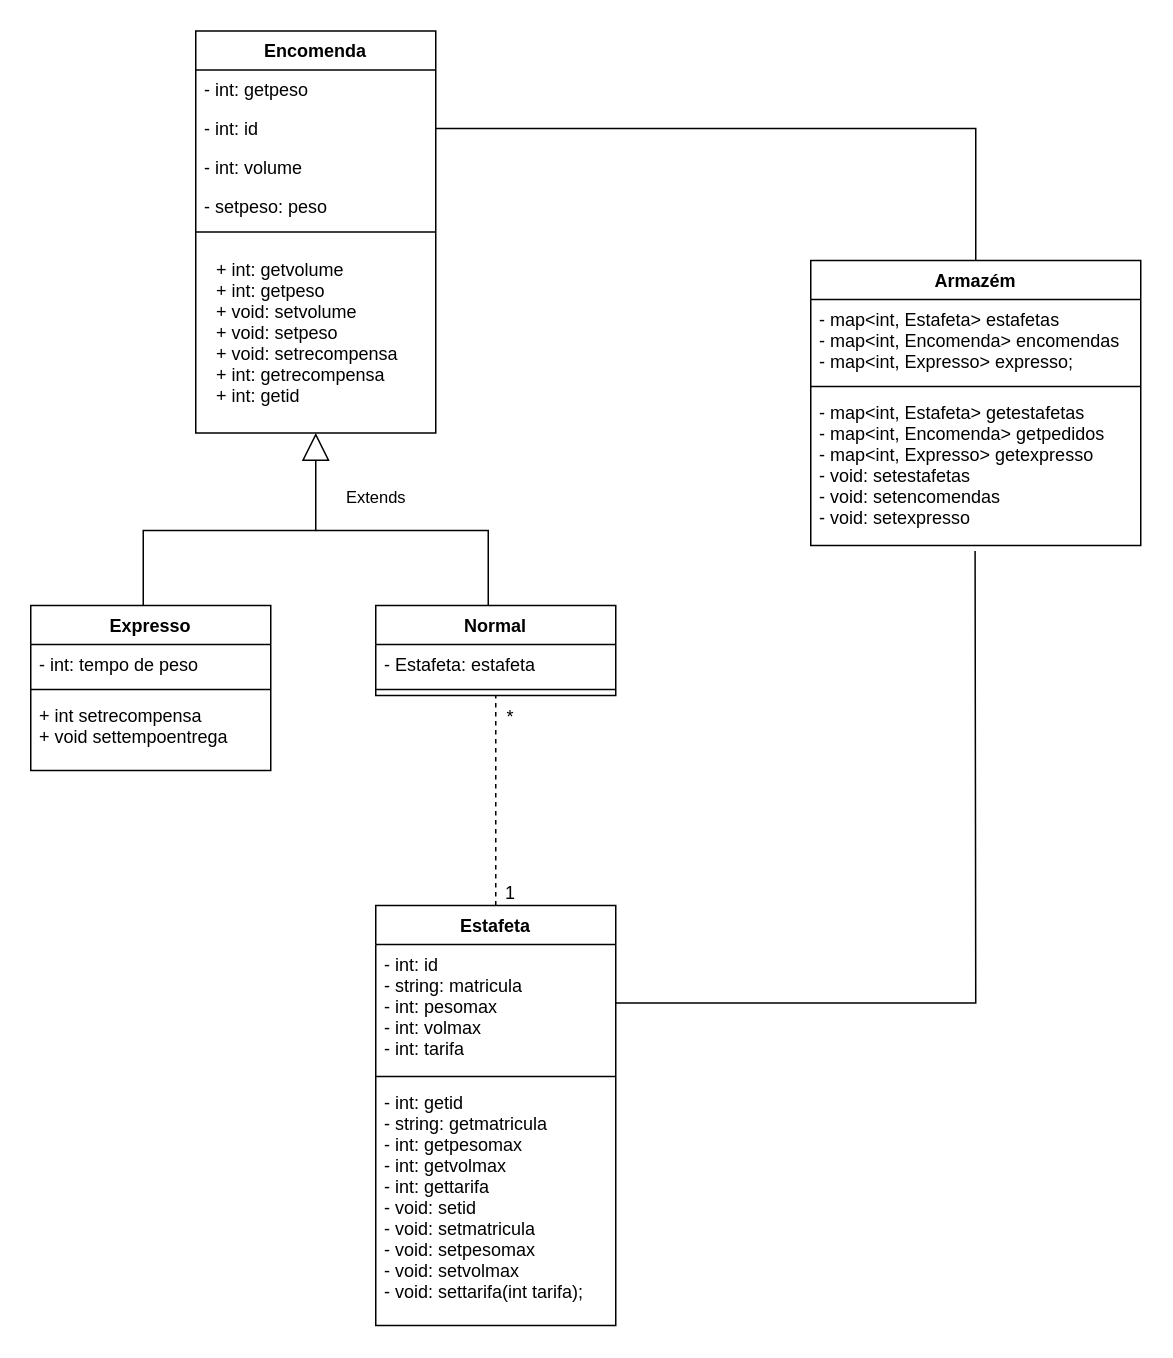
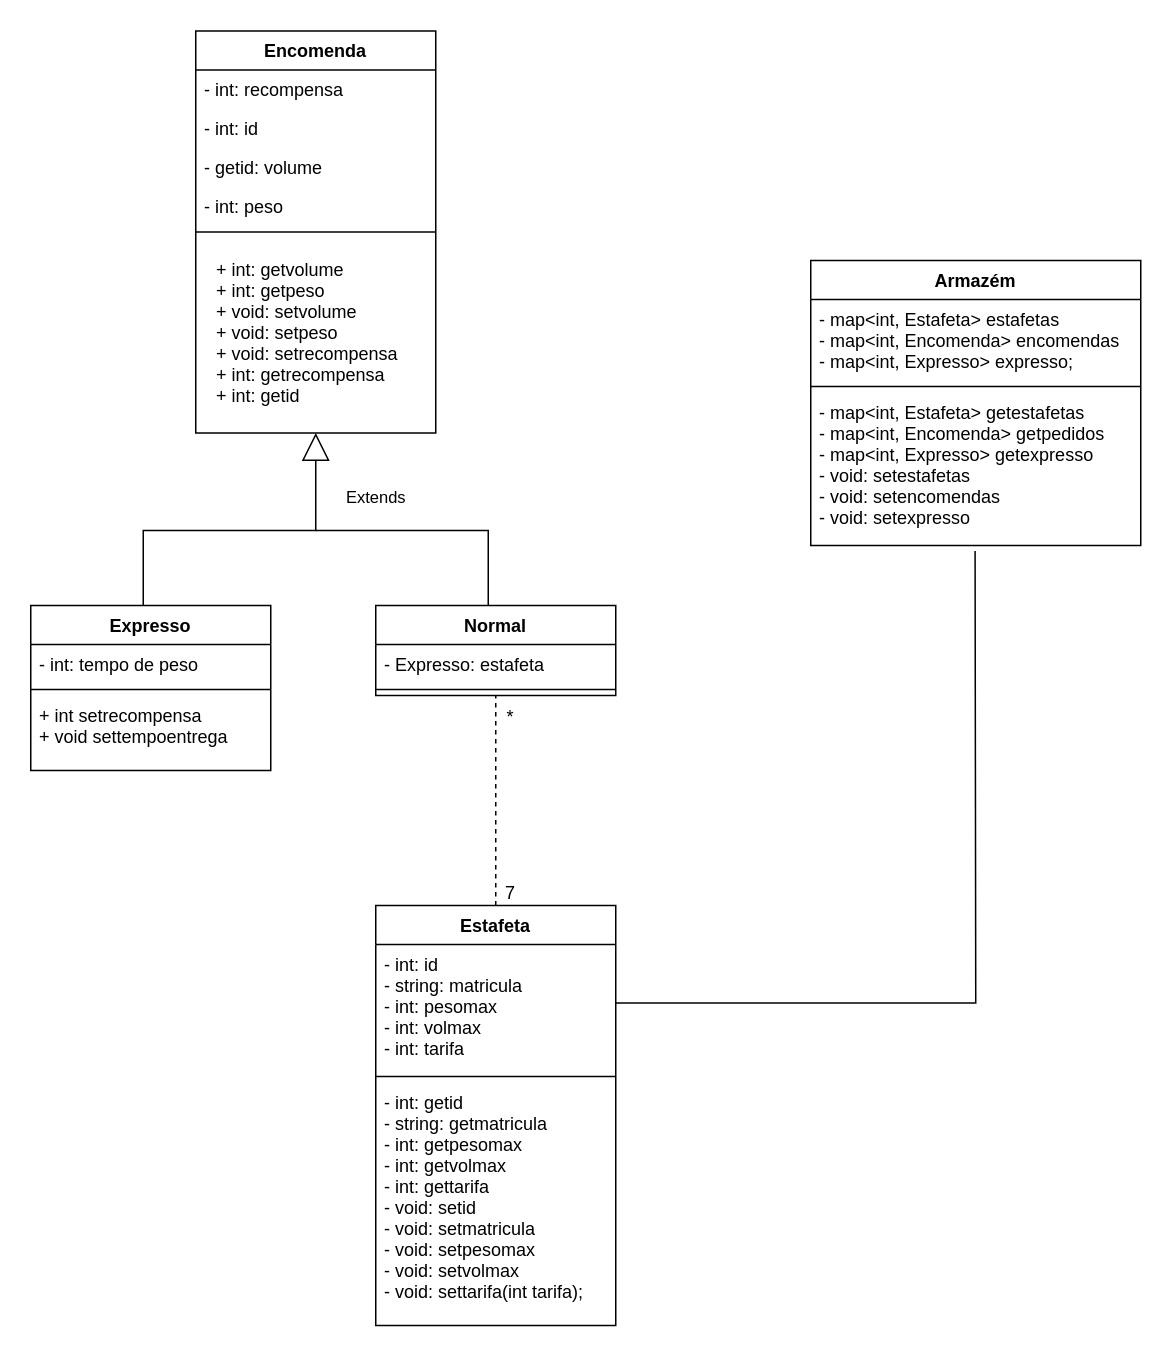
  <mxCell id="0" />
  <mxCell id="1" parent="0" />
  <mxCell id="2" value="Extends" style="endArrow=block;endSize=16;endFill=0;html=1;rounded=0;exitX=0.5;exitY=0;exitDx=0;exitDy=0;entryX=0.5;entryY=1;entryDx=0;entryDy=0;" parent="1" edge="1"><mxGeometry x="0.623" y="-40" width="160" relative="1" as="geometry"><mxPoint x="95" y="403" as="sourcePoint" /><mxPoint x="210" y="288" as="targetPoint" /><Array as="points"><mxPoint x="95" y="353" /><mxPoint x="210" y="353" /></Array><mxPoint as="offset" /></mxGeometry></mxCell>
  <mxCell id="3" value="" style="endArrow=none;html=1;rounded=0;entryX=0.5;entryY=0;entryDx=0;entryDy=0;" parent="1" edge="1"><mxGeometry width="50" height="50" relative="1" as="geometry"><mxPoint x="210" y="353" as="sourcePoint" /><mxPoint x="325" y="403" as="targetPoint" /><Array as="points"><mxPoint x="325" y="353" /></Array></mxGeometry></mxCell>
  <mxCell id="4" value="Encomenda" style="swimlane;fontStyle=1;align=center;verticalAlign=top;childLayout=stackLayout;horizontal=1;startSize=26;horizontalStack=0;resizeParent=1;resizeParentMax=0;resizeLast=0;collapsible=1;marginBottom=0;" parent="1" vertex="1"><mxGeometry x="130" y="20" width="160" height="268" as="geometry" /></mxCell>
- <mxCell id="5" value="- int: getpeso" style="text;strokeColor=none;fillColor=none;align=left;verticalAlign=top;spacingLeft=4;spacingRight=4;overflow=hidden;rotatable=0;points=[[0,0.5],[1,0.5]];portConstraint=eastwest;" vertex="1" parent="4"><mxGeometry y="26" width="160" height="26" as="geometry" /></mxCell>
+ <mxCell id="5" value="- int: recompensa" style="text;strokeColor=none;fillColor=none;align=left;verticalAlign=top;spacingLeft=4;spacingRight=4;overflow=hidden;rotatable=0;points=[[0,0.5],[1,0.5]];portConstraint=eastwest;" vertex="1" parent="4"><mxGeometry y="26" width="160" height="26" as="geometry" /></mxCell>
  <mxCell id="6" value="- int: id&#10;" style="text;strokeColor=none;fillColor=none;align=left;verticalAlign=top;spacingLeft=4;spacingRight=4;overflow=hidden;rotatable=0;points=[[0,0.5],[1,0.5]];portConstraint=eastwest;" parent="4" vertex="1"><mxGeometry y="52" width="160" height="26" as="geometry" /></mxCell>
- <mxCell id="7" value="- int: volume&#10;" style="text;strokeColor=none;fillColor=none;align=left;verticalAlign=top;spacingLeft=4;spacingRight=4;overflow=hidden;rotatable=0;points=[[0,0.5],[1,0.5]];portConstraint=eastwest;" vertex="1" parent="4"><mxGeometry y="78" width="160" height="26" as="geometry" /></mxCell>
- <mxCell id="8" value="- setpeso: peso&#10;" style="text;strokeColor=none;fillColor=none;align=left;verticalAlign=top;spacingLeft=4;spacingRight=4;overflow=hidden;rotatable=0;points=[[0,0.5],[1,0.5]];portConstraint=eastwest;" vertex="1" parent="4"><mxGeometry y="104" width="160" height="26" as="geometry" /></mxCell>
+ <mxCell id="7" value="- getid: volume&#10;" style="text;strokeColor=none;fillColor=none;align=left;verticalAlign=top;spacingLeft=4;spacingRight=4;overflow=hidden;rotatable=0;points=[[0,0.5],[1,0.5]];portConstraint=eastwest;" vertex="1" parent="4"><mxGeometry y="78" width="160" height="26" as="geometry" /></mxCell>
+ <mxCell id="8" value="- int: peso&#10;" style="text;strokeColor=none;fillColor=none;align=left;verticalAlign=top;spacingLeft=4;spacingRight=4;overflow=hidden;rotatable=0;points=[[0,0.5],[1,0.5]];portConstraint=eastwest;" vertex="1" parent="4"><mxGeometry y="104" width="160" height="26" as="geometry" /></mxCell>
  <mxCell id="9" value="" style="line;strokeWidth=1;fillColor=none;align=left;verticalAlign=middle;spacingTop=-1;spacingLeft=3;spacingRight=3;rotatable=0;labelPosition=right;points=[];portConstraint=eastwest;" parent="4" vertex="1"><mxGeometry y="130" width="160" height="8" as="geometry" /></mxCell>
  <mxCell id="10" value="+ int: getvolume&#10;+ int: getpeso&#10;+ void: setvolume&#10;+ void: setpeso&#10;+ void: setrecompensa&#10;+ int: getrecompensa&#10;+ int: getid" style="text;strokeColor=none;fillColor=none;align=left;verticalAlign=top;spacingLeft=4;spacingRight=4;overflow=hidden;rotatable=0;points=[[0,0.5],[1,0.5]];portConstraint=eastwest;spacingTop=0;spacing=10;" parent="4" vertex="1"><mxGeometry y="138" width="160" height="130" as="geometry" /></mxCell>
  <mxCell id="11" value="Expresso" style="swimlane;fontStyle=1;align=center;verticalAlign=top;childLayout=stackLayout;horizontal=1;startSize=26;horizontalStack=0;resizeParent=1;resizeParentMax=0;resizeLast=0;collapsible=1;marginBottom=0;" parent="1" vertex="1"><mxGeometry x="20" y="403" width="160" height="110" as="geometry" /></mxCell>
  <mxCell id="12" value="- int: tempo de peso" style="text;strokeColor=none;fillColor=none;align=left;verticalAlign=top;spacingLeft=4;spacingRight=4;overflow=hidden;rotatable=0;points=[[0,0.5],[1,0.5]];portConstraint=eastwest;" parent="11" vertex="1"><mxGeometry y="26" width="160" height="26" as="geometry" /></mxCell>
  <mxCell id="13" value="" style="line;strokeWidth=1;fillColor=none;align=left;verticalAlign=middle;spacingTop=-1;spacingLeft=3;spacingRight=3;rotatable=0;labelPosition=right;points=[];portConstraint=eastwest;" parent="11" vertex="1"><mxGeometry y="52" width="160" height="8" as="geometry" /></mxCell>
  <mxCell id="14" value="+ int setrecompensa&#10;+ void settempoentrega" style="text;strokeColor=none;fillColor=none;align=left;verticalAlign=top;spacingLeft=4;spacingRight=4;overflow=hidden;rotatable=0;points=[[0,0.5],[1,0.5]];portConstraint=eastwest;" parent="11" vertex="1"><mxGeometry y="60" width="160" height="50" as="geometry" /></mxCell>
  <mxCell id="15" value="Normal" style="swimlane;fontStyle=1;align=center;verticalAlign=top;childLayout=stackLayout;horizontal=1;startSize=26;horizontalStack=0;resizeParent=1;resizeParentMax=0;resizeLast=0;collapsible=1;marginBottom=0;" parent="1" vertex="1"><mxGeometry x="250" y="403" width="160" height="60" as="geometry" /></mxCell>
- <mxCell id="16" value="- Estafeta: estafeta" style="text;strokeColor=none;fillColor=none;align=left;verticalAlign=top;spacingLeft=4;spacingRight=4;overflow=hidden;rotatable=0;points=[[0,0.5],[1,0.5]];portConstraint=eastwest;" parent="15" vertex="1"><mxGeometry y="26" width="160" height="26" as="geometry" /></mxCell>
+ <mxCell id="16" value="- Expresso: estafeta" style="text;strokeColor=none;fillColor=none;align=left;verticalAlign=top;spacingLeft=4;spacingRight=4;overflow=hidden;rotatable=0;points=[[0,0.5],[1,0.5]];portConstraint=eastwest;" parent="15" vertex="1"><mxGeometry y="26" width="160" height="26" as="geometry" /></mxCell>
  <mxCell id="17" value="" style="line;strokeWidth=1;fillColor=none;align=left;verticalAlign=middle;spacingTop=-1;spacingLeft=3;spacingRight=3;rotatable=0;labelPosition=right;points=[];portConstraint=eastwest;" parent="15" vertex="1"><mxGeometry y="52" width="160" height="8" as="geometry" /></mxCell>
  <mxCell id="18" value="Estafeta" style="swimlane;fontStyle=1;align=center;verticalAlign=top;childLayout=stackLayout;horizontal=1;startSize=26;horizontalStack=0;resizeParent=1;resizeParentMax=0;resizeLast=0;collapsible=1;marginBottom=0;" parent="1" vertex="1"><mxGeometry x="250" y="603" width="160" height="280" as="geometry" /></mxCell>
  <mxCell id="19" value="- int: id&#10;- string: matricula&#10;- int: pesomax&#10;- int: volmax&#10;- int: tarifa" style="text;strokeColor=none;fillColor=none;align=left;verticalAlign=top;spacingLeft=4;spacingRight=4;overflow=hidden;rotatable=0;points=[[0,0.5],[1,0.5]];portConstraint=eastwest;" parent="18" vertex="1"><mxGeometry y="26" width="160" height="84" as="geometry" /></mxCell>
  <mxCell id="20" value="" style="line;strokeWidth=1;fillColor=none;align=left;verticalAlign=middle;spacingTop=-1;spacingLeft=3;spacingRight=3;rotatable=0;labelPosition=right;points=[];portConstraint=eastwest;" parent="18" vertex="1"><mxGeometry y="110" width="160" height="8" as="geometry" /></mxCell>
  <mxCell id="21" value="- int: getid&#10;- string: getmatricula&#10;- int: getpesomax&#10;- int: getvolmax&#10;- int: gettarifa&#10;- void: setid&#10;- void: setmatricula&#10;- void: setpesomax&#10;- void: setvolmax&#10;- void: settarifa(int tarifa);" style="text;strokeColor=none;fillColor=none;align=left;verticalAlign=top;spacingLeft=4;spacingRight=4;overflow=hidden;rotatable=0;points=[[0,0.5],[1,0.5]];portConstraint=eastwest;" parent="18" vertex="1"><mxGeometry y="118" width="160" height="162" as="geometry" /></mxCell>
  <mxCell id="22" value="" style="endArrow=none;html=1;rounded=0;exitX=0.5;exitY=0;exitDx=0;exitDy=0;entryX=0.5;entryY=1;entryDx=0;entryDy=0;dashed=1;" parent="1" source="18" target="15" edge="1"><mxGeometry width="50" height="50" relative="1" as="geometry"><mxPoint x="320" y="563" as="sourcePoint" /><mxPoint x="328.88" y="489.364" as="targetPoint" /></mxGeometry></mxCell>
  <mxCell id="23" value="*" style="text;html=1;strokeColor=none;fillColor=none;align=center;verticalAlign=middle;whiteSpace=wrap;rounded=0;" parent="1" vertex="1"><mxGeometry x="330" y="473" width="20" height="10" as="geometry" /></mxCell>
- <mxCell id="24" value="1" style="text;html=1;strokeColor=none;fillColor=none;align=center;verticalAlign=middle;whiteSpace=wrap;rounded=0;" parent="1" vertex="1"><mxGeometry x="330" y="590" width="20" height="10" as="geometry" /></mxCell>
+ <mxCell id="24" value="7" style="text;html=1;strokeColor=none;fillColor=none;align=center;verticalAlign=middle;whiteSpace=wrap;rounded=0;" parent="1" vertex="1"><mxGeometry x="330" y="590" width="20" height="10" as="geometry" /></mxCell>
  <mxCell id="25" value="Armazém" style="swimlane;fontStyle=1;align=center;verticalAlign=top;childLayout=stackLayout;horizontal=1;startSize=26;horizontalStack=0;resizeParent=1;resizeParentMax=0;resizeLast=0;collapsible=1;marginBottom=0;" parent="1" vertex="1"><mxGeometry x="540" y="173" width="220" height="190" as="geometry" /></mxCell>
  <mxCell id="26" value="- map&lt;int, Estafeta&gt; estafetas&#10;- map&lt;int, Encomenda&gt; encomendas&#10;- map&lt;int, Expresso&gt; expresso;" style="text;strokeColor=none;fillColor=none;align=left;verticalAlign=top;spacingLeft=4;spacingRight=4;overflow=hidden;rotatable=0;points=[[0,0.5],[1,0.5]];portConstraint=eastwest;" parent="25" vertex="1"><mxGeometry y="26" width="220" height="54" as="geometry" /></mxCell>
  <mxCell id="27" value="" style="line;strokeWidth=1;fillColor=none;align=left;verticalAlign=middle;spacingTop=-1;spacingLeft=3;spacingRight=3;rotatable=0;labelPosition=right;points=[];portConstraint=eastwest;" parent="25" vertex="1"><mxGeometry y="80" width="220" height="8" as="geometry" /></mxCell>
  <mxCell id="28" value="- map&lt;int, Estafeta&gt; getestafetas&#10;- map&lt;int, Encomenda&gt; getpedidos&#10;- map&lt;int, Expresso&gt; getexpresso&#10;- void: setestafetas&#10;- void: setencomendas&#10;- void: setexpresso" style="text;strokeColor=none;fillColor=none;align=left;verticalAlign=top;spacingLeft=4;spacingRight=4;overflow=hidden;rotatable=0;points=[[0,0.5],[1,0.5]];portConstraint=eastwest;" parent="25" vertex="1"><mxGeometry y="88" width="220" height="102" as="geometry" /></mxCell>
  <mxCell id="29" value="" style="endArrow=none;html=1;rounded=0;exitX=1;exitY=0.5;exitDx=0;exitDy=0;entryX=0.498;entryY=1.036;entryDx=0;entryDy=0;entryPerimeter=0;" parent="1" target="28" edge="1"><mxGeometry width="50" height="50" relative="1" as="geometry"><mxPoint x="410" y="668" as="sourcePoint" /><mxPoint x="600" y="665" as="targetPoint" /><Array as="points"><mxPoint x="650" y="668" /></Array></mxGeometry></mxCell>
- <mxCell id="30" style="edgeStyle=orthogonalEdgeStyle;rounded=0;orthogonalLoop=1;jettySize=auto;html=1;exitX=1;exitY=0.5;exitDx=0;exitDy=0;entryX=0.5;entryY=0;entryDx=0;entryDy=0;endArrow=none;endFill=0;" edge="1" parent="1" source="6" target="25"><mxGeometry relative="1" as="geometry"><mxPoint x="670" y="103" as="targetPoint" /></mxGeometry></mxCell>
